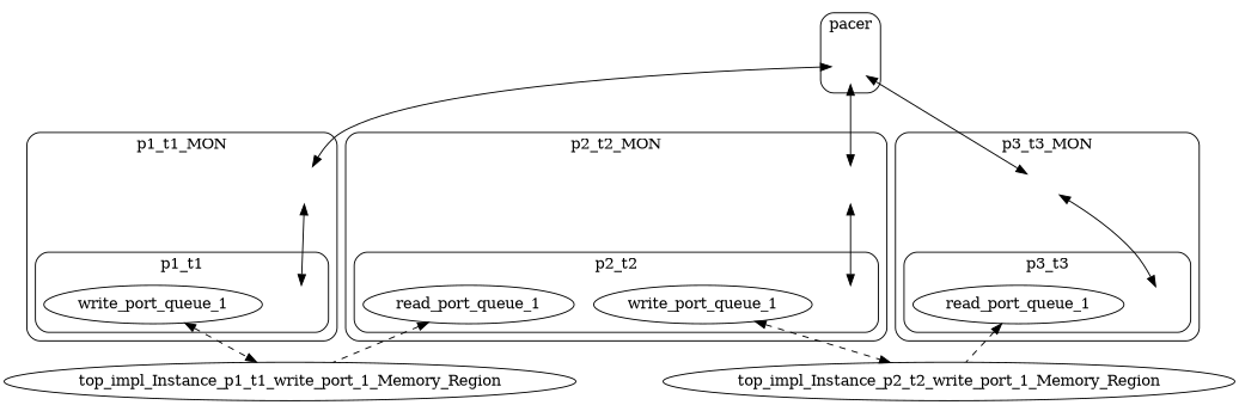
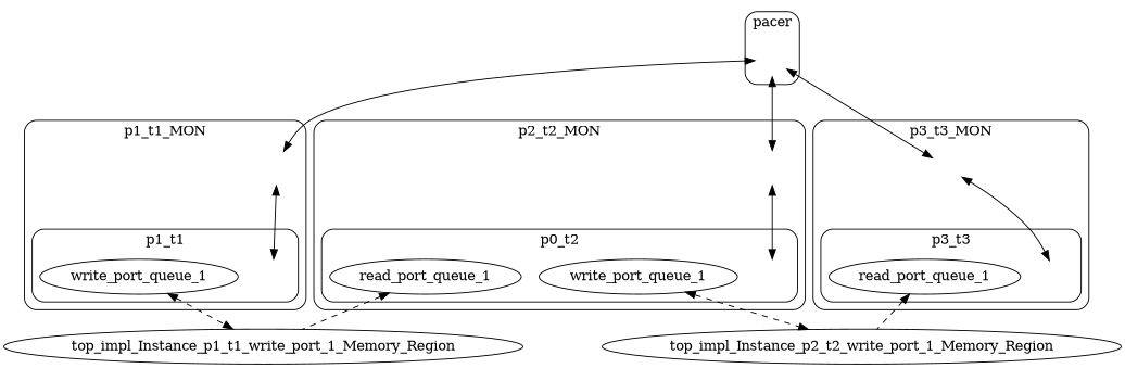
  digraph {
    compound=true
    style=rounded
    node [fixedsize=true style=invis]
    edge [dir=both minlen=2]
    p1_t1_INVIS [height=.5 width=.5]
    n2 [label=write_port_queue_1 fixedsize="" style=""]
    p1_t1_MON_INVIS [height=.5 width=.5]
    p2_t2_INVIS [height=.5 width=.5]
    n5 [label=read_port_queue_1 fixedsize="" style=""]
    n6 [label=write_port_queue_1 fixedsize="" style=""]
    p2_t2_MON_INVIS [height=.5 width=.5]
    p3_t3_INVIS [height=.5 width=.5]
    n9 [label=read_port_queue_1 fixedsize="" style=""]
    p3_t3_MON_INVIS [height=.5 width=.5]
    pacer_INVIS [height=.5 width=.5]
    top_impl_Instance_p1_t1_write_port_1_Memory_Region [fixedsize="" style=""]
    top_impl_Instance_p2_t2_write_port_1_Memory_Region [fixedsize="" style=""]
    subgraph cluster_1 {
      label=p1_t1_MON
      p1_t1_MON_INVIS
      subgraph cluster_2 {
        label=p1_t1
        p1_t1_INVIS
        n2
      }
    }
    subgraph cluster_3 {
      label=p2_t2_MON
      p2_t2_MON_INVIS
      subgraph cluster_4 {
-       label=p2_t2
+       label=p0_t2
        p2_t2_INVIS
        n5
        n6
      }
    }
    subgraph cluster_5 {
      label=p3_t3_MON
      p3_t3_MON_INVIS
      subgraph cluster_6 {
        label=p3_t3
        p3_t3_INVIS
        n9
      }
    }
    subgraph cluster_7 {
      label=pacer
      pacer_INVIS
    }
    n2 -> top_impl_Instance_p1_t1_write_port_1_Memory_Region [style=dashed minlen=""]
    p1_t1_MON_INVIS -> p1_t1_INVIS
    n5 -> top_impl_Instance_p1_t1_write_port_1_Memory_Region [dir=back style=dashed minlen=""]
    n6 -> top_impl_Instance_p2_t2_write_port_1_Memory_Region [style=dashed minlen=""]
    p2_t2_MON_INVIS -> p2_t2_INVIS
    n9 -> top_impl_Instance_p2_t2_write_port_1_Memory_Region [dir=back style=dashed minlen=""]
    p3_t3_MON_INVIS -> p3_t3_INVIS
    pacer_INVIS -> p1_t1_MON_INVIS
    pacer_INVIS -> p2_t2_MON_INVIS
    pacer_INVIS -> p3_t3_MON_INVIS
  }
